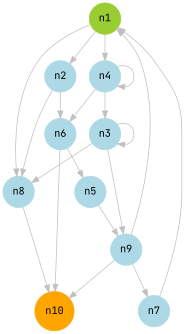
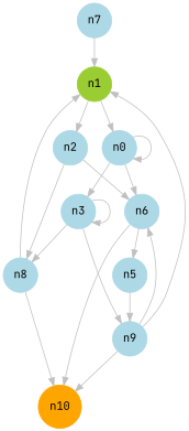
  digraph {
    fontname="JetBrains Mono"
    node [color=lightblue fontname="JetBrains Mono" shape=circle style=filled]
    edge [color=grey fontname="JetBrains Mono"]
    n1 [color=yellowgreen]
    n2
-   n4
+   n4 [label=n0]
    n8
    n6
    n3
    n10 [color=orange]
    n5
    n9
    n7
    n1 -> n2
    n1 -> n4
-   n1 -> n8
+   n8 -> n1
    n2 -> n8
    n2 -> n6
    n4 -> n4
    n4 -> n6
    n4 -> n3
    n8 -> n10
    n6 -> n10
    n6 -> n5
    n3 -> n8
    n3 -> n3
    n3 -> n9
    n5 -> n9
    n9 -> n1
    n9 -> n10
-   n9 -> n7
+   n9 -> n6
    n7 -> n1
  }
